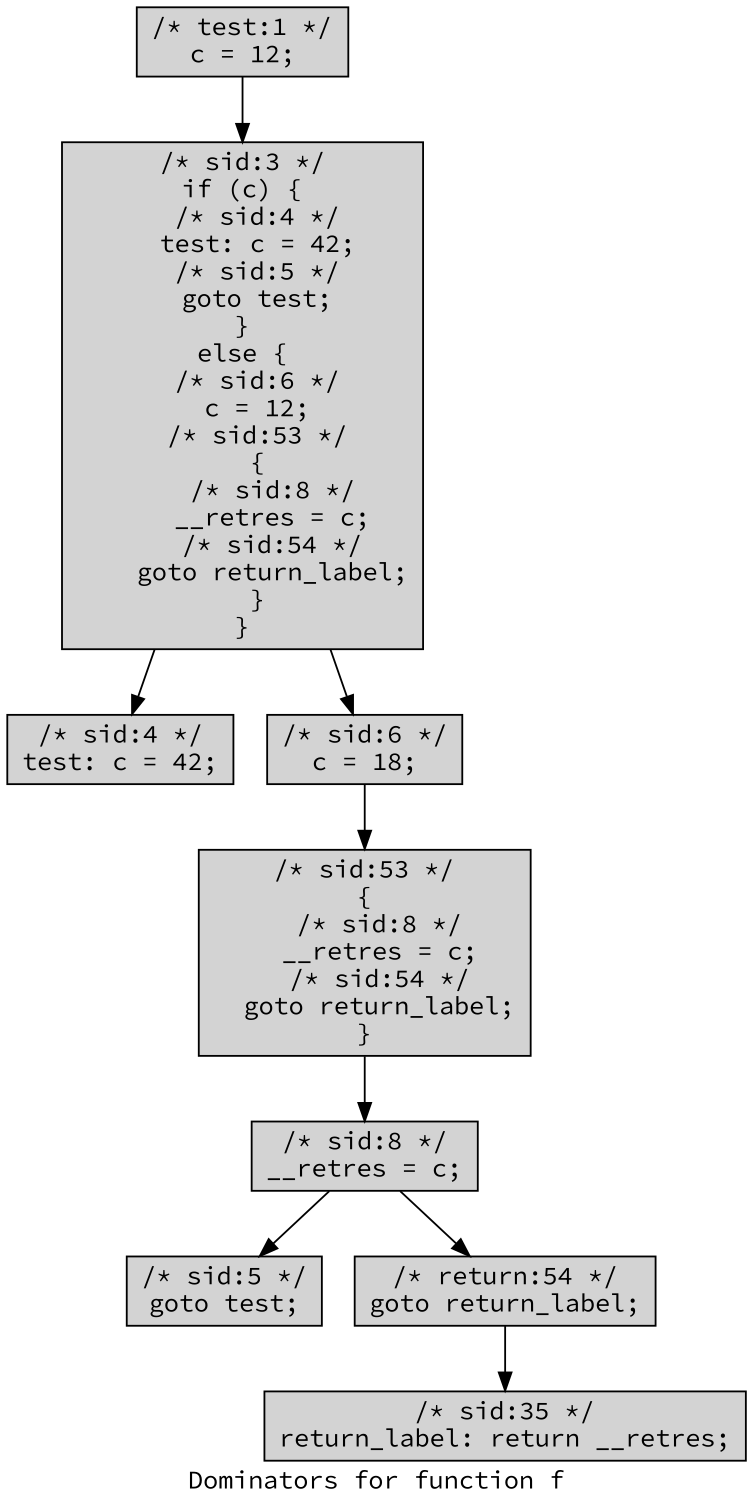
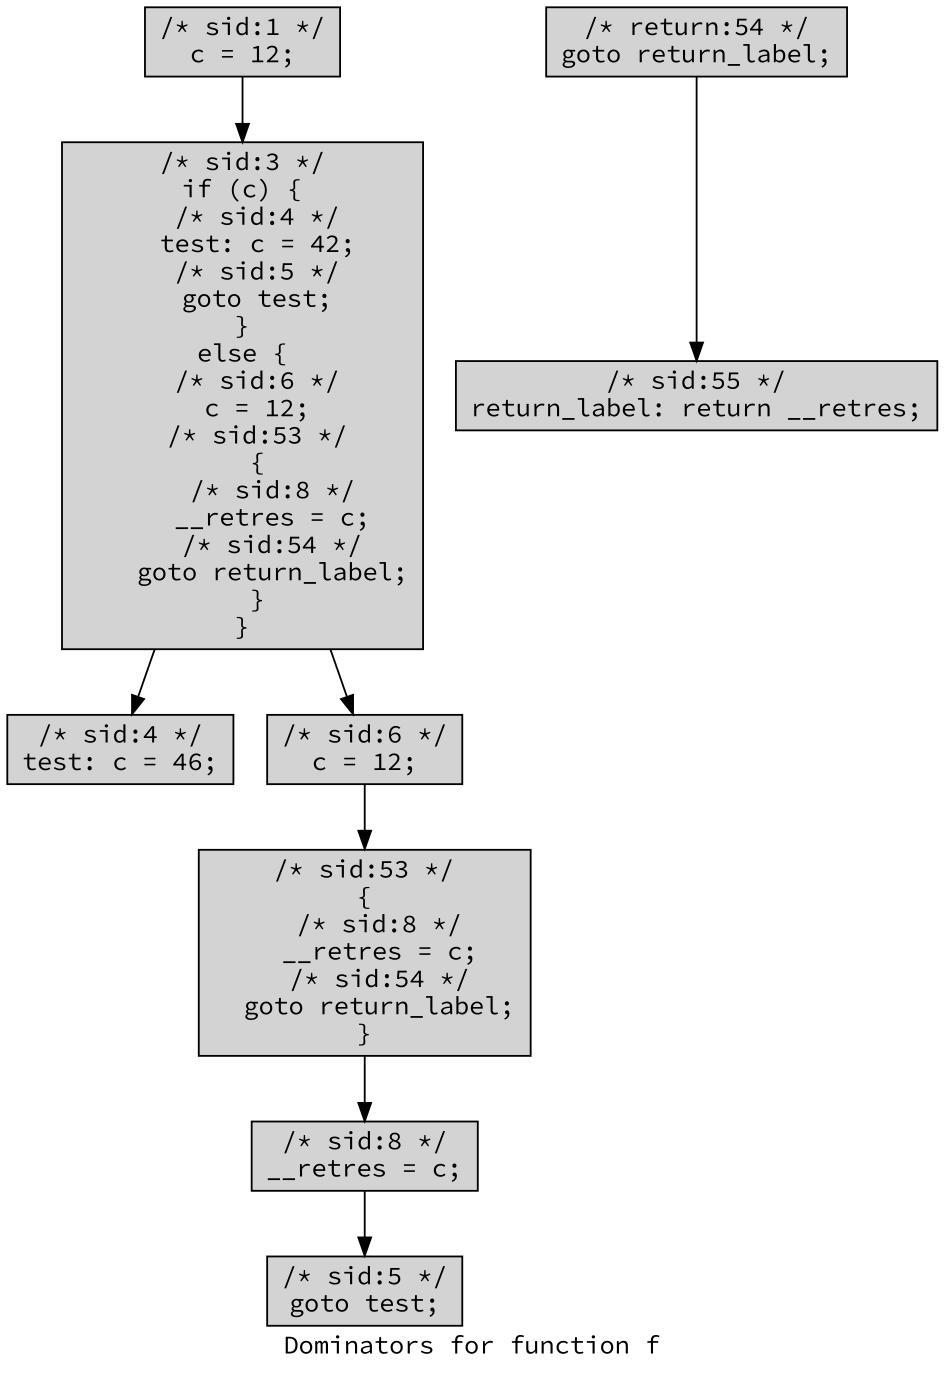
  digraph {
    fontname="Source Code Pro"
    label="Dominators for function f"
    node [fontname="Source Code Pro" shape=box style=filled]
    edge [fontname="Source Code Pro"]
-   n1 [label="/* test:1 */\nc = 12;"]
+   n1 [label="/* sid:1 */\nc = 12;"]
    n2 [label="/* sid:3 */\nif (c) {\n  /* sid:4 */\n  test: c = 42;\n  /* sid:5 */\n  goto test;\n}\nelse {\n  /* sid:6 */\n  c = 12;\n  /* sid:53 */\n  {\n    /* sid:8 */\n    __retres = c;\n    /* sid:54 */\n    goto return_label;\n  }\n}"]
-   n3 [label="/* sid:4 */\ntest: c = 42;"]
-   n4 [label="/* sid:6 */\nc = 18;"]
+   n3 [label="/* sid:4 */\ntest: c = 46;"]
+   n4 [label="/* sid:6 */\nc = 12;"]
    n5 [label="/* sid:53 */\n{\n  /* sid:8 */\n  __retres = c;\n  /* sid:54 */\n  goto return_label;\n}"]
    n6 [label="/* sid:5 */\ngoto test;"]
    n7 [label="/* sid:8 */\n__retres = c;"]
    n8 [label="/* return:54 */\ngoto return_label;"]
-   n9 [label="/* sid:35 */\nreturn_label: return __retres;"]
+   n9 [label="/* sid:55 */\nreturn_label: return __retres;"]
    n1 -> n2
    n2 -> n3
    n2 -> n4
    n4 -> n5
    n5 -> n7
    n7 -> n6
-   n7 -> n8
    n8 -> n9
  }
